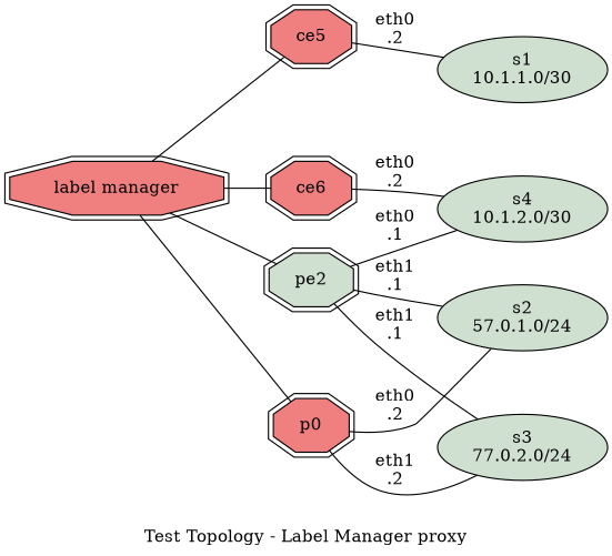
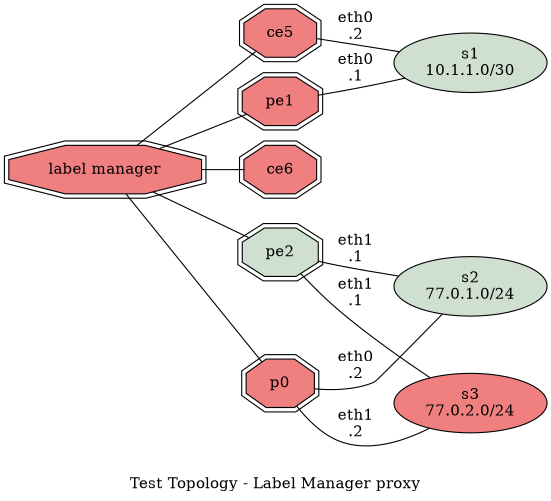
  graph {
    label="Test Topology - Label Manager proxy"
    rankdir=LR
    node [fillcolor="#f08080" shape=doubleoctagon style=filled]
    n1 [label="label manager"]
    n2 [label=ce5]
    n3 [label=ce6]
+   n4 [label=pe1]
    n5 [fillcolor="#d0e0d0" label=pe2]
    n6 [label=p0]
    n7 [fillcolor="#d0e0d0" label="s1\n10.1.1.0/30" shape=oval]
-   n8 [fillcolor="#d0e0d0" label="s4\n10.1.2.0/30" shape=oval]
-   n9 [fillcolor="#d0e0d0" label="s2\n57.0.1.0/24" shape=oval]
-   n10 [fillcolor="#d0e0d0" label="s3\n77.0.2.0/24" shape=oval]
+   n9 [fillcolor="#d0e0d0" label="s2\n77.0.1.0/24" shape=oval]
+   n10 [label="s3\n77.0.2.0/24" shape=oval]
    n1 -- n2
    n1 -- n3
+   n1 -- n4
    n1 -- n5
    n1 -- n6
    n2 -- n7 [label="eth0\n.2"]
-   n3 -- n8 [label="eth0\n.2"]
-   n5 -- n8 [label="eth0\n.1"]
+   n4 -- n7 [label="eth0\n.1"]
    n5 -- n9 [label="eth1\n.1"]
    n5 -- n10 [label="eth1\n.1"]
    n6 -- n9 [label="eth0\n.2"]
    n6 -- n10 [label="eth1\n.2"]
  }
